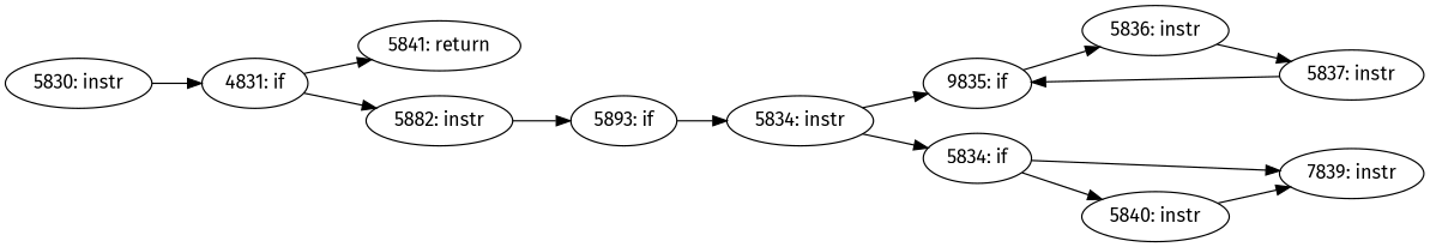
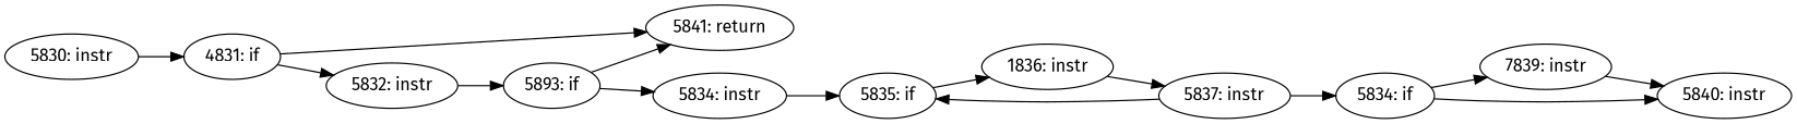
  digraph {
    fontname="Fira Sans"
    rankdir=LR
    node [fontname="Fira Sans"]
    edge [fontname="Fira Sans"]
    n1 [label="5830: instr"]
    n2 [label="4831: if"]
    n3 [label="5841: return"]
-   n4 [label="5882: instr"]
+   n4 [label="5832: instr"]
    n5 [label="5893: if"]
    n6 [label="5834: instr"]
-   n7 [label="9835: if"]
-   n8 [label="5836: instr"]
+   n7 [label="5835: if"]
+   n8 [label="1836: instr"]
    n9 [label="5837: instr"]
    n10 [label="5834: if"]
    n11 [label="7839: instr"]
    n12 [label="5840: instr"]
    n1 -> n2
    n2 -> n3
    n2 -> n4
    n4 -> n5
+   n5 -> n3
    n5 -> n6
    n6 -> n7
    n7 -> n8
    n8 -> n9
    n9 -> n7
-   n6 -> n10
+   n9 -> n10
    n10 -> n11
    n10 -> n12
-   n12 -> n11
+   n11 -> n12
  }
